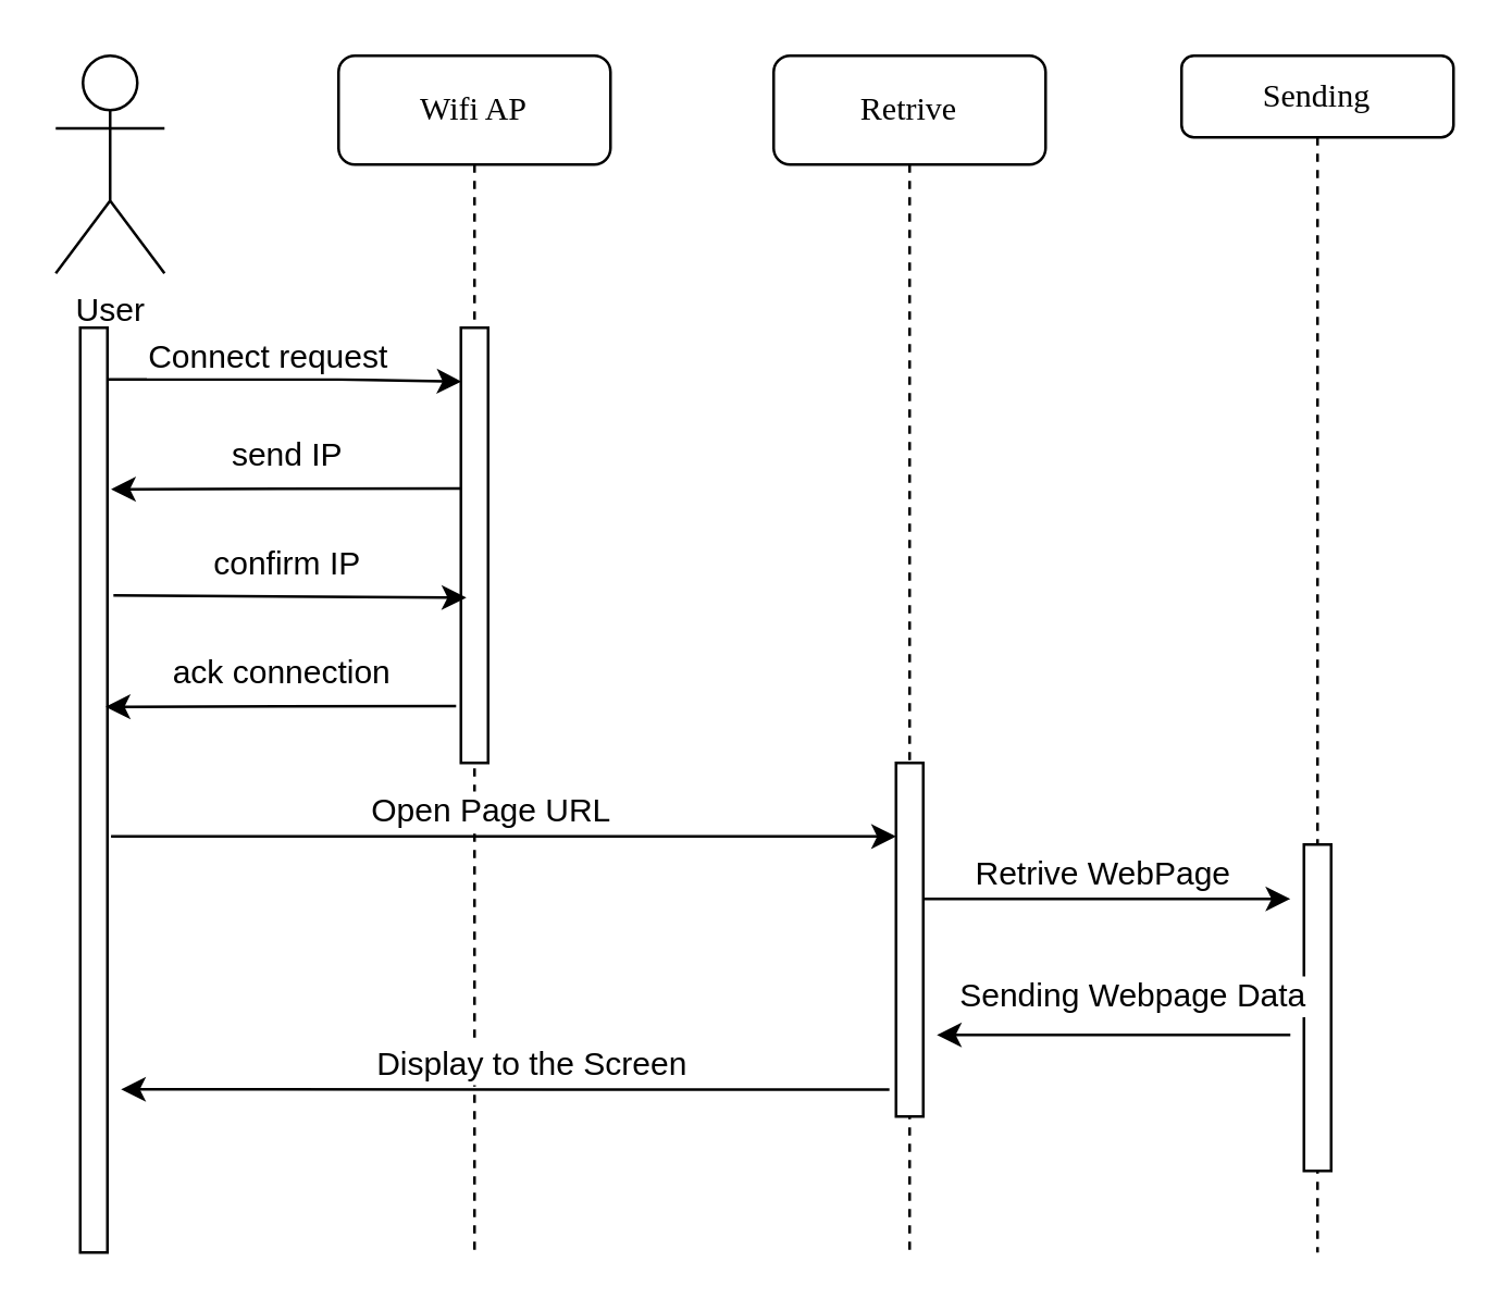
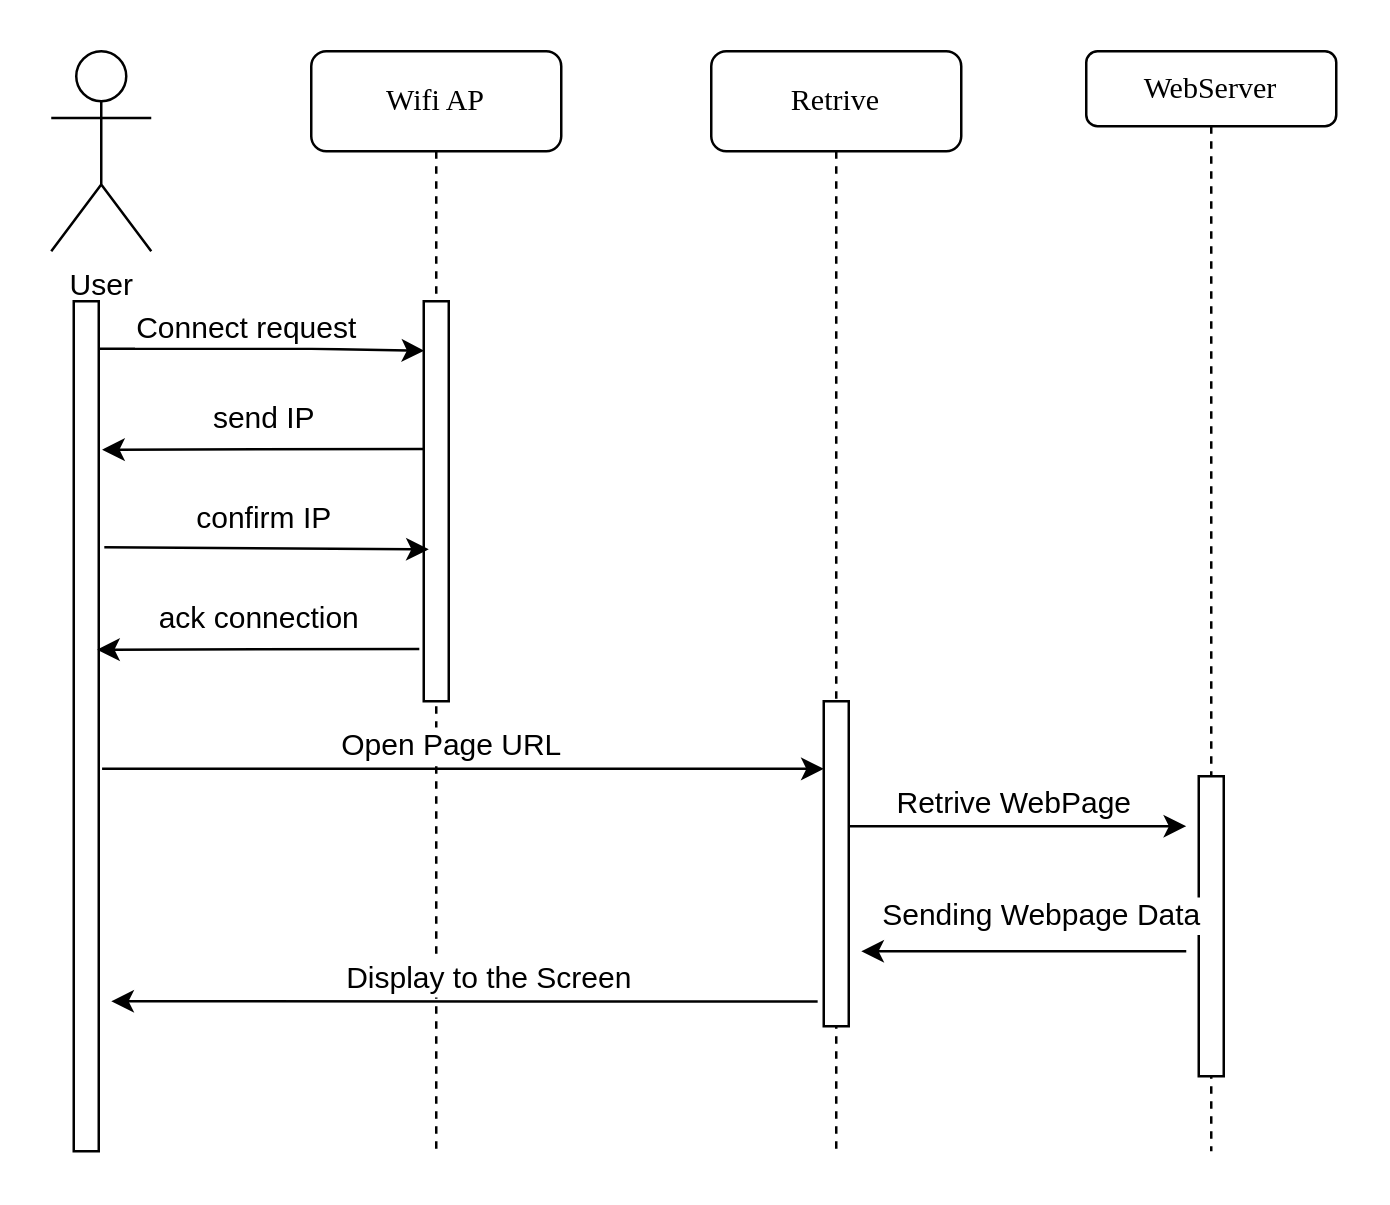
  <mxCell id="0" />
  <mxCell id="1" parent="0" />
  <mxCell id="2" value="Wifi AP" style="shape=umlLifeline;perimeter=lifelinePerimeter;whiteSpace=wrap;html=1;container=1;collapsible=0;recursiveResize=0;outlineConnect=0;rounded=1;shadow=0;comic=0;labelBackgroundColor=none;strokeWidth=1;fontFamily=Verdana;fontSize=12;align=center;" parent="1" vertex="1"><mxGeometry x="124" y="20" width="100" height="440" as="geometry" /></mxCell>
  <mxCell id="3" value="" style="html=1;points=[];perimeter=orthogonalPerimeter;rounded=0;shadow=0;comic=0;labelBackgroundColor=none;strokeWidth=1;fontFamily=Verdana;fontSize=12;align=center;" parent="2" vertex="1"><mxGeometry x="45" y="100" width="10" height="160" as="geometry" /></mxCell>
  <mxCell id="4" value="Retrive" style="shape=umlLifeline;perimeter=lifelinePerimeter;whiteSpace=wrap;html=1;container=1;collapsible=0;recursiveResize=0;outlineConnect=0;rounded=1;shadow=0;comic=0;labelBackgroundColor=none;strokeWidth=1;fontFamily=Verdana;fontSize=12;align=center;" parent="1" vertex="1"><mxGeometry x="284" y="20" width="100" height="440" as="geometry" /></mxCell>
  <mxCell id="5" value="" style="html=1;points=[];perimeter=orthogonalPerimeter;rounded=0;shadow=0;comic=0;labelBackgroundColor=none;strokeWidth=1;fontFamily=Verdana;fontSize=12;align=center;" parent="4" vertex="1"><mxGeometry x="45" y="260" width="10" height="130" as="geometry" /></mxCell>
- <mxCell id="6" value="Sending" style="shape=umlLifeline;perimeter=lifelinePerimeter;whiteSpace=wrap;html=1;container=1;collapsible=0;recursiveResize=0;outlineConnect=0;rounded=1;shadow=0;comic=0;labelBackgroundColor=none;strokeWidth=1;fontFamily=Verdana;fontSize=12;align=center;size=30;" parent="1" vertex="1"><mxGeometry x="434" y="20" width="100" height="440" as="geometry" /></mxCell>
+ <mxCell id="6" value="WebServer" style="shape=umlLifeline;perimeter=lifelinePerimeter;whiteSpace=wrap;html=1;container=1;collapsible=0;recursiveResize=0;outlineConnect=0;rounded=1;shadow=0;comic=0;labelBackgroundColor=none;strokeWidth=1;fontFamily=Verdana;fontSize=12;align=center;size=30;" parent="1" vertex="1"><mxGeometry x="434" y="20" width="100" height="440" as="geometry" /></mxCell>
  <mxCell id="7" value="" style="html=1;points=[];perimeter=orthogonalPerimeter;rounded=0;shadow=0;comic=0;labelBackgroundColor=none;strokeWidth=1;fontFamily=Verdana;fontSize=12;align=center;" parent="6" vertex="1"><mxGeometry x="45" y="290" width="10" height="120" as="geometry" /></mxCell>
  <mxCell id="8" value="" style="html=1;points=[];perimeter=orthogonalPerimeter;rounded=0;shadow=0;comic=0;labelBackgroundColor=none;strokeWidth=1;fontFamily=Verdana;fontSize=12;align=center;" parent="1" vertex="1"><mxGeometry x="29" y="120" width="10" height="340" as="geometry" /></mxCell>
  <mxCell id="9" value="User" style="shape=umlActor;verticalLabelPosition=bottom;verticalAlign=top;html=1;" vertex="1" parent="1"><mxGeometry x="20" y="20" width="40" height="80" as="geometry" /></mxCell>
  <mxCell id="10" value="" style="endArrow=classic;html=1;rounded=0;entryX=0.022;entryY=0.047;entryDx=0;entryDy=0;entryPerimeter=0;" edge="1" parent="1"><mxGeometry width="50" height="50" relative="1" as="geometry"><mxPoint x="39" y="139" as="sourcePoint" /><mxPoint x="169.22" y="139.81" as="targetPoint" /><Array as="points"><mxPoint x="124" y="139" /></Array></mxGeometry></mxCell>
  <mxCell id="11" value="&lt;font style=&quot;font-size: 12px;&quot;&gt;Connect request&lt;/font&gt;" style="edgeLabel;html=1;align=center;verticalAlign=middle;resizable=0;points=[];" vertex="1" connectable="0" parent="10"><mxGeometry x="-0.108" y="-1" relative="1" as="geometry"><mxPoint y="-10" as="offset" /></mxGeometry></mxCell>
  <mxCell id="12" value="" style="endArrow=classic;html=1;rounded=0;fontSize=12;exitX=0.022;exitY=0.283;exitDx=0;exitDy=0;exitPerimeter=0;entryX=1.133;entryY=0.194;entryDx=0;entryDy=0;entryPerimeter=0;" edge="1" parent="1"><mxGeometry width="50" height="50" relative="1" as="geometry"><mxPoint x="169.22" y="179.09" as="sourcePoint" /><mxPoint x="40.33" y="179.36" as="targetPoint" /></mxGeometry></mxCell>
  <mxCell id="13" value="send IP" style="edgeLabel;html=1;align=center;verticalAlign=middle;resizable=0;points=[];fontSize=12;" vertex="1" connectable="0" parent="12"><mxGeometry x="-0.255" y="4" relative="1" as="geometry"><mxPoint x="-17" y="-17" as="offset" /></mxGeometry></mxCell>
  <mxCell id="14" value="" style="endArrow=classic;html=1;rounded=0;fontSize=12;entryX=0.2;entryY=0.375;entryDx=0;entryDy=0;entryPerimeter=0;exitX=1.222;exitY=0.194;exitDx=0;exitDy=0;exitPerimeter=0;" edge="1" parent="1"><mxGeometry width="50" height="50" relative="1" as="geometry"><mxPoint x="41.22" y="218.36" as="sourcePoint" /><mxPoint x="171" y="219.25" as="targetPoint" /></mxGeometry></mxCell>
  <mxCell id="15" value="confirm IP" style="edgeLabel;html=1;align=center;verticalAlign=middle;resizable=0;points=[];fontSize=12;" vertex="1" connectable="0" parent="14"><mxGeometry x="0.319" y="-1" relative="1" as="geometry"><mxPoint x="-23" y="-13" as="offset" /></mxGeometry></mxCell>
  <mxCell id="16" value="" style="endArrow=classic;html=1;rounded=0;fontSize=12;exitX=0.022;exitY=0.283;exitDx=0;exitDy=0;exitPerimeter=0;entryX=1.133;entryY=0.194;entryDx=0;entryDy=0;entryPerimeter=0;" edge="1" parent="1"><mxGeometry width="50" height="50" relative="1" as="geometry"><mxPoint x="167.22" y="259.09" as="sourcePoint" /><mxPoint x="38.33" y="259.36" as="targetPoint" /></mxGeometry></mxCell>
  <mxCell id="17" value="ack connection" style="edgeLabel;html=1;align=center;verticalAlign=middle;resizable=0;points=[];fontSize=12;" vertex="1" connectable="0" parent="16"><mxGeometry x="-0.255" y="4" relative="1" as="geometry"><mxPoint x="-17" y="-17" as="offset" /></mxGeometry></mxCell>
  <mxCell id="18" value="" style="endArrow=classic;html=1;rounded=0;fontSize=12;exitX=1.133;exitY=0.416;exitDx=0;exitDy=0;exitPerimeter=0;" edge="1" parent="1"><mxGeometry width="50" height="50" relative="1" as="geometry"><mxPoint x="40.33" y="307.04" as="sourcePoint" /><mxPoint x="329" y="307.04" as="targetPoint" /></mxGeometry></mxCell>
  <mxCell id="19" value="Open Page URL" style="edgeLabel;html=1;align=center;verticalAlign=middle;resizable=0;points=[];fontSize=12;" vertex="1" connectable="0" parent="18"><mxGeometry x="0.183" relative="1" as="geometry"><mxPoint x="-32" y="-10" as="offset" /></mxGeometry></mxCell>
  <mxCell id="20" style="edgeStyle=orthogonalEdgeStyle;rounded=0;orthogonalLoop=1;jettySize=auto;html=1;fontSize=12;" edge="1" parent="1" source="5"><mxGeometry relative="1" as="geometry"><mxPoint x="474" y="330" as="targetPoint" /><Array as="points"><mxPoint x="374" y="330" /><mxPoint x="374" y="330" /></Array></mxGeometry></mxCell>
  <mxCell id="21" value="Retrive WebPage" style="edgeLabel;html=1;align=center;verticalAlign=middle;resizable=0;points=[];fontSize=12;" vertex="1" connectable="0" parent="20"><mxGeometry x="0.182" y="2" relative="1" as="geometry"><mxPoint x="-15" y="-8" as="offset" /></mxGeometry></mxCell>
  <mxCell id="22" value="" style="endArrow=classic;html=1;rounded=0;fontSize=12;" edge="1" parent="1"><mxGeometry width="50" height="50" relative="1" as="geometry"><mxPoint x="474" y="380" as="sourcePoint" /><mxPoint x="344" y="380" as="targetPoint" /></mxGeometry></mxCell>
  <mxCell id="23" value="Sending Webpage Data" style="edgeLabel;html=1;align=center;verticalAlign=middle;resizable=0;points=[];fontSize=12;" vertex="1" connectable="0" parent="22"><mxGeometry x="-0.239" y="-2" relative="1" as="geometry"><mxPoint x="-10" y="-13" as="offset" /></mxGeometry></mxCell>
  <mxCell id="24" value="" style="endArrow=classic;html=1;rounded=0;fontSize=12;exitX=-0.244;exitY=0.924;exitDx=0;exitDy=0;exitPerimeter=0;" edge="1" parent="1" source="5"><mxGeometry width="50" height="50" relative="1" as="geometry"><mxPoint x="364" y="320" as="sourcePoint" /><mxPoint x="44" y="400" as="targetPoint" /></mxGeometry></mxCell>
  <mxCell id="25" value="Display to the Screen" style="edgeLabel;html=1;align=center;verticalAlign=middle;resizable=0;points=[];fontSize=12;" vertex="1" connectable="0" parent="24"><mxGeometry x="-0.143" y="3" relative="1" as="geometry"><mxPoint x="-11" y="-13" as="offset" /></mxGeometry></mxCell>
